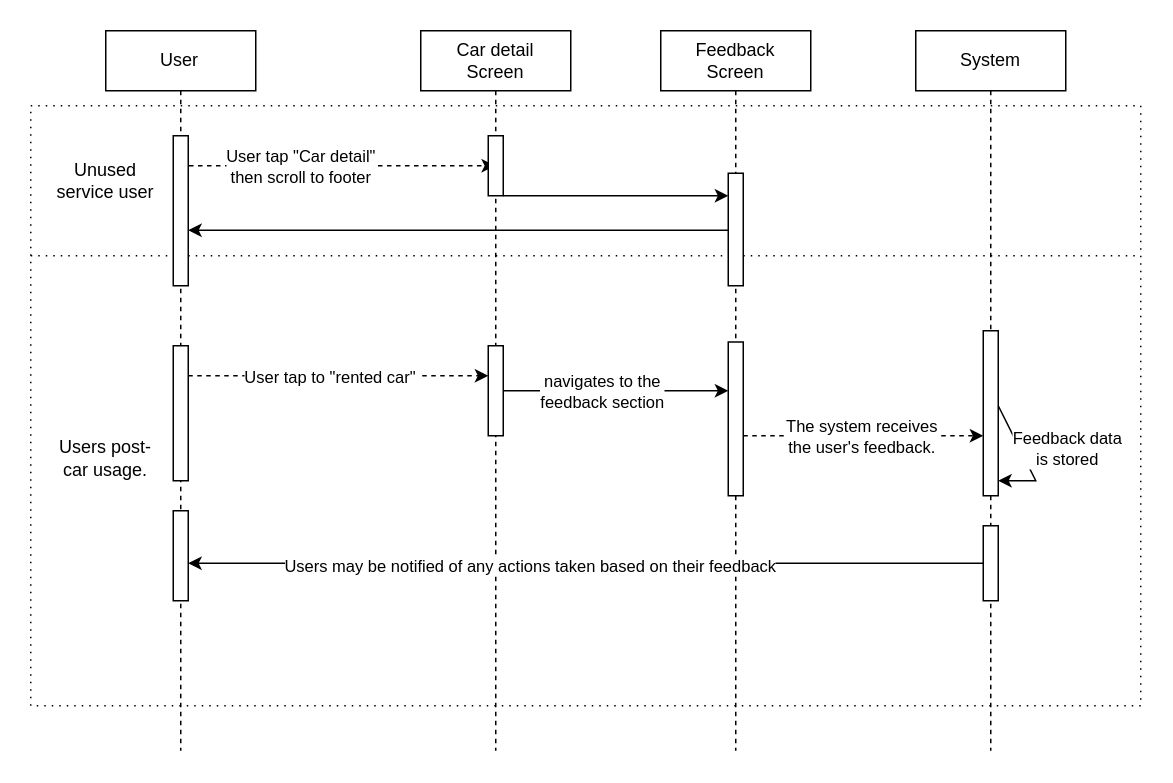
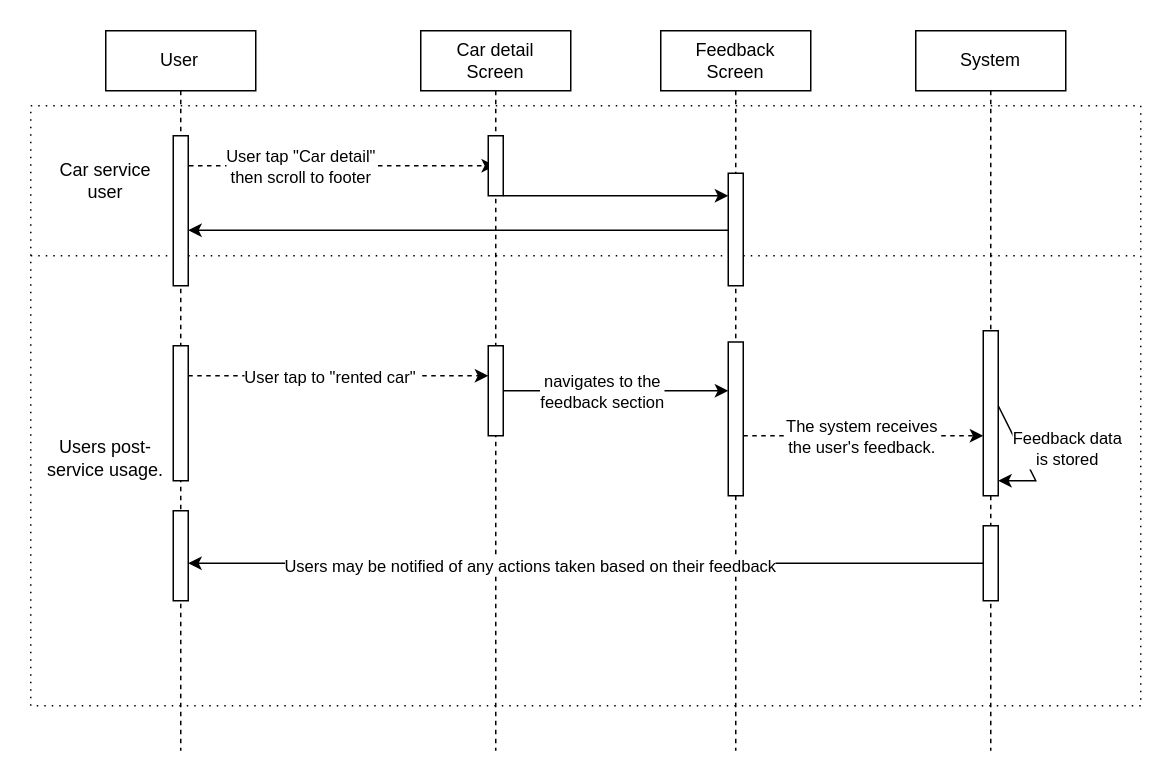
  <mxCell id="0" />
  <mxCell id="1" parent="0" />
  <mxCell id="2" style="rounded=0;orthogonalLoop=1;jettySize=auto;html=1;entryX=0.999;entryY=0.489;entryDx=0;entryDy=0;entryPerimeter=0;" edge="1" parent="1" source="3" target="3"><mxGeometry relative="1" as="geometry"><mxPoint x="-20" y="290" as="targetPoint" /></mxGeometry></mxCell>
  <mxCell id="3" value="" style="rounded=0;whiteSpace=wrap;html=1;dashed=1;dashPattern=1 4;" vertex="1" parent="1"><mxGeometry x="20" y="70" width="740" height="400" as="geometry" /></mxCell>
  <mxCell id="4" style="edgeStyle=elbowEdgeStyle;rounded=0;orthogonalLoop=1;jettySize=auto;html=1;elbow=vertical;curved=0;dashed=1;" edge="1" parent="1" source="7" target="16"><mxGeometry relative="1" as="geometry"><Array as="points"><mxPoint x="225" y="110" /></Array></mxGeometry></mxCell>
  <mxCell id="5" value="User tap &quot;Car detail&quot;&lt;br&gt;then scroll to footer" style="edgeLabel;html=1;align=center;verticalAlign=middle;resizable=0;points=[];" vertex="1" connectable="0" parent="4"><mxGeometry x="-0.321" relative="1" as="geometry"><mxPoint x="9" as="offset" /></mxGeometry></mxCell>
  <mxCell id="6" style="edgeStyle=elbowEdgeStyle;rounded=0;orthogonalLoop=1;jettySize=auto;html=1;elbow=vertical;curved=0;entryX=1;entryY=0.25;entryDx=0;entryDy=0;exitX=0;exitY=0.25;exitDx=0;exitDy=0;dashed=1;dashPattern=1 4;endArrow=none;endFill=0;" edge="1" parent="1" source="3" target="3"><mxGeometry relative="1" as="geometry"><Array as="points"><mxPoint x="180" y="170" /></Array></mxGeometry></mxCell>
  <mxCell id="7" value="&lt;span style=&quot;white-space: pre;&quot;&gt;&#09;&lt;/span&gt;User&lt;span style=&quot;white-space: pre;&quot;&gt;&#09;&lt;/span&gt;" style="shape=umlLifeline;perimeter=lifelinePerimeter;whiteSpace=wrap;html=1;container=0;dropTarget=0;collapsible=0;recursiveResize=0;outlineConnect=0;portConstraint=eastwest;newEdgeStyle={&quot;edgeStyle&quot;:&quot;elbowEdgeStyle&quot;,&quot;elbow&quot;:&quot;vertical&quot;,&quot;curved&quot;:0,&quot;rounded&quot;:0};" parent="1" vertex="1"><mxGeometry x="70" y="20" width="100" height="480" as="geometry" /></mxCell>
  <mxCell id="8" value="" style="html=1;points=[];perimeter=orthogonalPerimeter;outlineConnect=0;targetShapes=umlLifeline;portConstraint=eastwest;newEdgeStyle={&quot;edgeStyle&quot;:&quot;elbowEdgeStyle&quot;,&quot;elbow&quot;:&quot;vertical&quot;,&quot;curved&quot;:0,&quot;rounded&quot;:0};" parent="7" vertex="1"><mxGeometry x="45" y="70" width="10" height="100" as="geometry" /></mxCell>
  <mxCell id="9" value="" style="html=1;points=[];perimeter=orthogonalPerimeter;outlineConnect=0;targetShapes=umlLifeline;portConstraint=eastwest;newEdgeStyle={&quot;edgeStyle&quot;:&quot;elbowEdgeStyle&quot;,&quot;elbow&quot;:&quot;vertical&quot;,&quot;curved&quot;:0,&quot;rounded&quot;:0};" vertex="1" parent="7"><mxGeometry x="45" y="210" width="10" height="90" as="geometry" /></mxCell>
  <mxCell id="10" value="" style="html=1;points=[];perimeter=orthogonalPerimeter;outlineConnect=0;targetShapes=umlLifeline;portConstraint=eastwest;newEdgeStyle={&quot;edgeStyle&quot;:&quot;elbowEdgeStyle&quot;,&quot;elbow&quot;:&quot;vertical&quot;,&quot;curved&quot;:0,&quot;rounded&quot;:0};" vertex="1" parent="7"><mxGeometry x="45" y="320" width="10" height="60" as="geometry" /></mxCell>
  <mxCell id="11" value="System" style="shape=umlLifeline;perimeter=lifelinePerimeter;whiteSpace=wrap;html=1;container=0;dropTarget=0;collapsible=0;recursiveResize=0;outlineConnect=0;portConstraint=eastwest;newEdgeStyle={&quot;edgeStyle&quot;:&quot;elbowEdgeStyle&quot;,&quot;elbow&quot;:&quot;vertical&quot;,&quot;curved&quot;:0,&quot;rounded&quot;:0};" parent="1" vertex="1"><mxGeometry x="610" y="20" width="100" height="480" as="geometry" /></mxCell>
  <mxCell id="12" value="" style="html=1;points=[];perimeter=orthogonalPerimeter;outlineConnect=0;targetShapes=umlLifeline;portConstraint=eastwest;newEdgeStyle={&quot;edgeStyle&quot;:&quot;elbowEdgeStyle&quot;,&quot;elbow&quot;:&quot;vertical&quot;,&quot;curved&quot;:0,&quot;rounded&quot;:0};" parent="11" vertex="1"><mxGeometry x="45" y="200" width="10" height="110" as="geometry" /></mxCell>
  <mxCell id="13" style="edgeStyle=elbowEdgeStyle;rounded=0;orthogonalLoop=1;jettySize=auto;html=1;elbow=vertical;curved=0;" edge="1" parent="11"><mxGeometry relative="1" as="geometry"><mxPoint x="55.0" y="250" as="sourcePoint" /><mxPoint x="55.0" y="300" as="targetPoint" /><Array as="points"><mxPoint x="80" y="300" /></Array></mxGeometry></mxCell>
  <mxCell id="14" value="Feedback data&lt;br&gt;is stored" style="edgeLabel;html=1;align=center;verticalAlign=middle;resizable=0;points=[];" vertex="1" connectable="0" parent="13"><mxGeometry x="-0.203" y="1" relative="1" as="geometry"><mxPoint x="30" as="offset" /></mxGeometry></mxCell>
  <mxCell id="15" value="" style="html=1;points=[];perimeter=orthogonalPerimeter;outlineConnect=0;targetShapes=umlLifeline;portConstraint=eastwest;newEdgeStyle={&quot;edgeStyle&quot;:&quot;elbowEdgeStyle&quot;,&quot;elbow&quot;:&quot;vertical&quot;,&quot;curved&quot;:0,&quot;rounded&quot;:0};" vertex="1" parent="11"><mxGeometry x="45" y="330" width="10" height="50" as="geometry" /></mxCell>
  <mxCell id="16" value="Car detail&lt;br&gt;Screen" style="shape=umlLifeline;perimeter=lifelinePerimeter;whiteSpace=wrap;html=1;container=0;dropTarget=0;collapsible=0;recursiveResize=0;outlineConnect=0;portConstraint=eastwest;newEdgeStyle={&quot;edgeStyle&quot;:&quot;elbowEdgeStyle&quot;,&quot;elbow&quot;:&quot;vertical&quot;,&quot;curved&quot;:0,&quot;rounded&quot;:0};" vertex="1" parent="1"><mxGeometry x="280" y="20" width="100" height="480" as="geometry" /></mxCell>
  <mxCell id="17" value="" style="html=1;points=[];perimeter=orthogonalPerimeter;outlineConnect=0;targetShapes=umlLifeline;portConstraint=eastwest;newEdgeStyle={&quot;edgeStyle&quot;:&quot;elbowEdgeStyle&quot;,&quot;elbow&quot;:&quot;vertical&quot;,&quot;curved&quot;:0,&quot;rounded&quot;:0};" vertex="1" parent="16"><mxGeometry x="45" y="70" width="10" height="40" as="geometry" /></mxCell>
  <mxCell id="18" value="" style="html=1;points=[];perimeter=orthogonalPerimeter;outlineConnect=0;targetShapes=umlLifeline;portConstraint=eastwest;newEdgeStyle={&quot;edgeStyle&quot;:&quot;elbowEdgeStyle&quot;,&quot;elbow&quot;:&quot;vertical&quot;,&quot;curved&quot;:0,&quot;rounded&quot;:0};" vertex="1" parent="16"><mxGeometry x="45" y="210" width="10" height="60" as="geometry" /></mxCell>
- <mxCell id="19" value="Unused service user" style="text;html=1;strokeColor=none;fillColor=none;align=center;verticalAlign=middle;whiteSpace=wrap;rounded=0;" vertex="1" parent="1"><mxGeometry x="30" y="100" width="80" height="40" as="geometry" /></mxCell>
- <mxCell id="20" value="Users post-car usage." style="text;html=1;strokeColor=none;fillColor=none;align=center;verticalAlign=middle;whiteSpace=wrap;rounded=0;" vertex="1" parent="1"><mxGeometry x="30" y="270" width="80" height="70" as="geometry" /></mxCell>
+ <mxCell id="19" value="Car service user" style="text;html=1;strokeColor=none;fillColor=none;align=center;verticalAlign=middle;whiteSpace=wrap;rounded=0;" vertex="1" parent="1"><mxGeometry x="30" y="100" width="80" height="40" as="geometry" /></mxCell>
+ <mxCell id="20" value="Users post-service usage." style="text;html=1;strokeColor=none;fillColor=none;align=center;verticalAlign=middle;whiteSpace=wrap;rounded=0;" vertex="1" parent="1"><mxGeometry x="30" y="270" width="80" height="70" as="geometry" /></mxCell>
  <mxCell id="21" value="Feedback&lt;br&gt;Screen" style="shape=umlLifeline;perimeter=lifelinePerimeter;whiteSpace=wrap;html=1;container=0;dropTarget=0;collapsible=0;recursiveResize=0;outlineConnect=0;portConstraint=eastwest;newEdgeStyle={&quot;edgeStyle&quot;:&quot;elbowEdgeStyle&quot;,&quot;elbow&quot;:&quot;vertical&quot;,&quot;curved&quot;:0,&quot;rounded&quot;:0};" vertex="1" parent="1"><mxGeometry x="440" y="20" width="100" height="480" as="geometry" /></mxCell>
  <mxCell id="22" value="" style="html=1;points=[];perimeter=orthogonalPerimeter;outlineConnect=0;targetShapes=umlLifeline;portConstraint=eastwest;newEdgeStyle={&quot;edgeStyle&quot;:&quot;elbowEdgeStyle&quot;,&quot;elbow&quot;:&quot;vertical&quot;,&quot;curved&quot;:0,&quot;rounded&quot;:0};" vertex="1" parent="21"><mxGeometry x="45" y="95" width="10" height="75" as="geometry" /></mxCell>
  <mxCell id="23" value="" style="html=1;points=[];perimeter=orthogonalPerimeter;outlineConnect=0;targetShapes=umlLifeline;portConstraint=eastwest;newEdgeStyle={&quot;edgeStyle&quot;:&quot;elbowEdgeStyle&quot;,&quot;elbow&quot;:&quot;vertical&quot;,&quot;curved&quot;:0,&quot;rounded&quot;:0};" vertex="1" parent="21"><mxGeometry x="45" y="207.5" width="10" height="102.5" as="geometry" /></mxCell>
  <mxCell id="24" style="edgeStyle=elbowEdgeStyle;rounded=0;orthogonalLoop=1;jettySize=auto;html=1;elbow=vertical;curved=0;" edge="1" parent="1" source="17" target="22"><mxGeometry relative="1" as="geometry"><Array as="points"><mxPoint x="410" y="130" /></Array></mxGeometry></mxCell>
  <mxCell id="25" style="edgeStyle=elbowEdgeStyle;rounded=0;orthogonalLoop=1;jettySize=auto;html=1;elbow=vertical;curved=0;" edge="1" parent="1" source="22" target="8"><mxGeometry relative="1" as="geometry" /></mxCell>
  <mxCell id="26" style="edgeStyle=elbowEdgeStyle;rounded=0;orthogonalLoop=1;jettySize=auto;html=1;elbow=vertical;curved=0;dashed=1;" edge="1" parent="1" source="9" target="18"><mxGeometry relative="1" as="geometry"><Array as="points"><mxPoint x="230" y="250" /></Array></mxGeometry></mxCell>
  <mxCell id="27" value="User tap to &quot;rented car&quot;&amp;nbsp;" style="edgeLabel;html=1;align=center;verticalAlign=middle;resizable=0;points=[];" vertex="1" connectable="0" parent="26"><mxGeometry x="-0.292" relative="1" as="geometry"><mxPoint x="24" as="offset" /></mxGeometry></mxCell>
  <mxCell id="28" style="edgeStyle=elbowEdgeStyle;rounded=0;orthogonalLoop=1;jettySize=auto;html=1;elbow=vertical;curved=0;" edge="1" parent="1" source="18" target="23"><mxGeometry relative="1" as="geometry" /></mxCell>
  <mxCell id="29" value="navigates&amp;nbsp;to the&lt;br&gt;feedback section" style="edgeLabel;html=1;align=center;verticalAlign=middle;resizable=0;points=[];" vertex="1" connectable="0" parent="28"><mxGeometry x="-0.373" y="-1" relative="1" as="geometry"><mxPoint x="18" y="-1" as="offset" /></mxGeometry></mxCell>
  <mxCell id="30" style="edgeStyle=elbowEdgeStyle;rounded=0;orthogonalLoop=1;jettySize=auto;html=1;elbow=vertical;curved=0;dashed=1;" edge="1" parent="1" source="23" target="12"><mxGeometry relative="1" as="geometry"><Array as="points"><mxPoint x="560" y="290" /></Array></mxGeometry></mxCell>
  <mxCell id="31" value="The system receives&lt;br&gt;the user's feedback." style="edgeLabel;html=1;align=center;verticalAlign=middle;resizable=0;points=[];" vertex="1" connectable="0" parent="30"><mxGeometry x="-0.192" y="-2" relative="1" as="geometry"><mxPoint x="13" y="-2" as="offset" /></mxGeometry></mxCell>
  <mxCell id="32" style="edgeStyle=elbowEdgeStyle;rounded=0;orthogonalLoop=1;jettySize=auto;html=1;elbow=vertical;curved=0;" edge="1" parent="1" source="15" target="10"><mxGeometry relative="1" as="geometry" /></mxCell>
  <mxCell id="33" value="Users may be notified of any actions taken based on their feedback" style="edgeLabel;html=1;align=center;verticalAlign=middle;resizable=0;points=[];" vertex="1" connectable="0" parent="32"><mxGeometry x="0.145" y="1" relative="1" as="geometry"><mxPoint as="offset" /></mxGeometry></mxCell>
